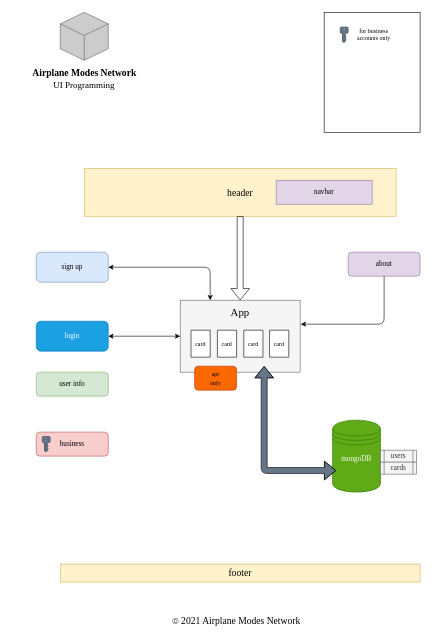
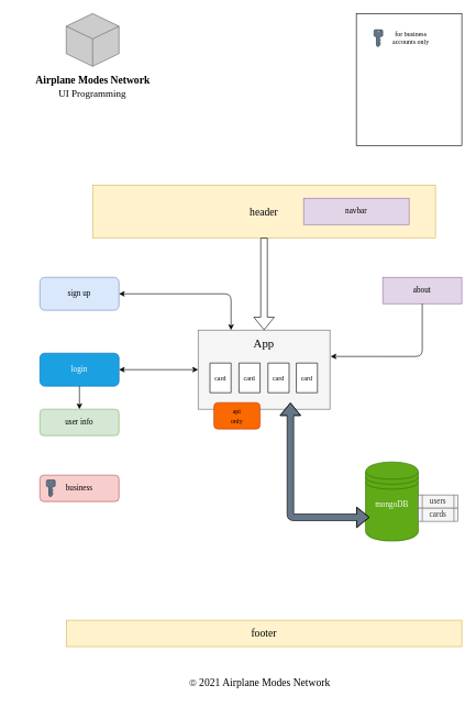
  <mxCell id="0" />
  <mxCell id="1" parent="0" />
  <mxCell id="2" value="" style="rounded=0;whiteSpace=wrap;html=1;fillColor=#f5f5f5;strokeColor=#666666;fontColor=#333333;fontFamily=Ubuntu;fontSource=https%3A%2F%2Ffonts.googleapis.com%2Fcss%3Ffamily%3DUbuntu;" parent="1" vertex="1"><mxGeometry x="300" y="500" width="200" height="120" as="geometry" /></mxCell>
  <mxCell id="3" value="" style="html=1;whiteSpace=wrap;shape=isoCube2;backgroundOutline=1;isoAngle=15;fontStyle=0;strokeColor=#666666;fontColor=#333333;gradientDirection=east;fillColor=#CCCCCC;fontFamily=Ubuntu;fontSource=https%3A%2F%2Ffonts.googleapis.com%2Fcss%3Ffamily%3DUbuntu;" parent="1" vertex="1"><mxGeometry x="100" y="20" width="80" height="80" as="geometry" /></mxCell>
  <mxCell id="4" value="Airplane Modes Network" style="text;strokeColor=none;fillColor=none;html=1;fontSize=16;fontStyle=1;verticalAlign=middle;align=center;fontFamily=Ubuntu;fontSource=https%3A%2F%2Ffonts.googleapis.com%2Fcss%3Ffamily%3DUbuntu;" parent="1" vertex="1"><mxGeometry x="20" y="100" width="240" height="40" as="geometry" /></mxCell>
  <mxCell id="5" value="&lt;font style=&quot;font-size: 15px;&quot;&gt;UI Programming&lt;/font&gt;" style="text;html=1;strokeColor=none;fillColor=none;align=center;verticalAlign=middle;whiteSpace=wrap;rounded=0;fontFamily=Ubuntu;fontSize=15;fontSource=https%3A%2F%2Ffonts.googleapis.com%2Fcss%3Ffamily%3DUbuntu;" parent="1" vertex="1"><mxGeometry x="60" y="130" width="160" height="20" as="geometry" /></mxCell>
  <mxCell id="6" value="header" style="rounded=0;whiteSpace=wrap;html=1;fontFamily=Ubuntu;fontSize=16;fillColor=#fff2cc;strokeColor=#d6b656;fontSource=https%3A%2F%2Ffonts.googleapis.com%2Fcss%3Ffamily%3DUbuntu;" parent="1" vertex="1"><mxGeometry x="140" y="280" width="520" height="80" as="geometry" /></mxCell>
- <mxCell id="7" value="footer" style="rounded=0;whiteSpace=wrap;html=1;fontFamily=Ubuntu;fontSize=16;fontSource=https%3A%2F%2Ffonts.googleapis.com%2Fcss%3Ffamily%3DUbuntu;fillColor=#fff2cc;strokeColor=#d6b656;" parent="1" vertex="1"><mxGeometry x="100" y="940" width="600" height="30" as="geometry" /></mxCell>
+ <mxCell id="7" value="footer" style="rounded=0;whiteSpace=wrap;html=1;fontFamily=Ubuntu;fontSize=16;fontSource=https%3A%2F%2Ffonts.googleapis.com%2Fcss%3Ffamily%3DUbuntu;fillColor=#fff2cc;strokeColor=#d6b656;" parent="1" vertex="1"><mxGeometry x="100" y="940" width="600" height="40" as="geometry" /></mxCell>
  <mxCell id="8" value="&lt;span style=&quot;color: rgb(34 , 34 , 34) ; font-family: &amp;#34;ddg_proximanova&amp;#34; , &amp;#34;ddg_proximanova_ui_0&amp;#34; , &amp;#34;ddg_proximanova_ui_1&amp;#34; , &amp;#34;ddg_proximanova_ui_2&amp;#34; , &amp;#34;ddg_proximanova_ui_3&amp;#34; , &amp;#34;ddg_proximanova_ui_4&amp;#34; , &amp;#34;ddg_proximanova_ui_5&amp;#34; , &amp;#34;ddg_proximanova_ui_6&amp;#34; , &amp;#34;proxima nova&amp;#34; , &amp;#34;helvetica neue&amp;#34; , &amp;#34;helvetica&amp;#34; , &amp;#34;segoe ui&amp;#34; , &amp;#34;nimbus sans l&amp;#34; , &amp;#34;liberation sans&amp;#34; , &amp;#34;open sans&amp;#34; , &amp;#34;freesans&amp;#34; , &amp;#34;arial&amp;#34; , sans-serif ; font-size: 14.4px ; text-align: left ; background-color: rgb(255 , 255 , 255)&quot;&gt;©&lt;/span&gt;&amp;nbsp;2021 Airplane Modes Network" style="text;html=1;strokeColor=none;fillColor=none;align=center;verticalAlign=middle;whiteSpace=wrap;rounded=0;fontFamily=Ubuntu;fontSize=16;fontSource=https%3A%2F%2Ffonts.googleapis.com%2Fcss%3Ffamily%3DUbuntu;" parent="1" vertex="1"><mxGeometry x="234" y="1020" width="320" height="30" as="geometry" /></mxCell>
  <mxCell id="9" value="navbar" style="whiteSpace=wrap;html=1;fontFamily=Ubuntu;fontSource=https%3A%2F%2Ffonts.googleapis.com%2Fcss%3Ffamily%3DUbuntu;fillColor=#e1d5e7;strokeColor=#9673a6;strokeWidth=1;perimeterSpacing=0;rounded=0;" parent="1" vertex="1"><mxGeometry x="460" y="300" width="160" height="40" as="geometry" /></mxCell>
- <mxCell id="10" value="&lt;font face=&quot;Ubuntu&quot; data-font-src=&quot;https://fonts.googleapis.com/css?family=Ubuntu&quot;&gt;about&lt;/font&gt;" style="rounded=1;whiteSpace=wrap;html=1;fillColor=#e1d5e7;strokeColor=#9673a6;" parent="1" vertex="1"><mxGeometry x="580" y="420" width="120" height="40" as="geometry" /></mxCell>
+ <mxCell id="10" value="&lt;font face=&quot;Ubuntu&quot; data-font-src=&quot;https://fonts.googleapis.com/css?family=Ubuntu&quot;&gt;about&lt;/font&gt;" style="whiteSpace=wrap;html=1;fillColor=#e1d5e7;strokeColor=#9673a6;rounded=0;" parent="1" vertex="1"><mxGeometry x="580" y="420" width="120" height="40" as="geometry" /></mxCell>
  <mxCell id="11" value="&lt;font face=&quot;Ubuntu&quot; data-font-src=&quot;https://fonts.googleapis.com/css?family=Ubuntu&quot;&gt;sign up&lt;/font&gt;" style="rounded=1;whiteSpace=wrap;html=1;fillColor=#dae8fc;strokeColor=#6c8ebf;" parent="1" vertex="1"><mxGeometry x="60" y="420" width="120" height="50" as="geometry" /></mxCell>
  <mxCell id="12" value="&lt;font face=&quot;Ubuntu&quot; data-font-src=&quot;https://fonts.googleapis.com/css?family=Ubuntu&quot;&gt;login&lt;/font&gt;" style="rounded=1;whiteSpace=wrap;html=1;fillColor=#1ba1e2;strokeColor=#006EAF;fontColor=#ffffff;" parent="1" vertex="1"><mxGeometry x="60" y="535" width="120" height="50" as="geometry" /></mxCell>
  <mxCell id="13" value="&lt;font face=&quot;Ubuntu&quot; data-font-src=&quot;https://fonts.googleapis.com/css?family=Ubuntu&quot;&gt;mongoDB&lt;br&gt;&lt;br&gt;&lt;br&gt;&lt;/font&gt;" style="shape=datastore;whiteSpace=wrap;html=1;fillColor=#60a917;strokeColor=#2D7600;fontColor=#ffffff;" parent="1" vertex="1"><mxGeometry x="554" y="700" width="80" height="120" as="geometry" /></mxCell>
  <mxCell id="14" value="" style="endArrow=classic;startArrow=classic;html=1;fillColor=#647687;shadow=0;strokeWidth=1;shape=flexArrow;" parent="1" edge="1"><mxGeometry width="100" height="100" relative="1" as="geometry"><mxPoint x="560" y="784" as="sourcePoint" /><mxPoint x="440" y="610" as="targetPoint" /><Array as="points"><mxPoint x="440" y="784" /></Array></mxGeometry></mxCell>
  <mxCell id="15" value="" style="endArrow=classic;startArrow=classic;html=1;shadow=0;strokeColor=#000000;strokeWidth=1;exitX=0.25;exitY=0;exitDx=0;exitDy=0;" parent="1" source="2" target="11" edge="1"><mxGeometry width="50" height="50" relative="1" as="geometry"><mxPoint x="350" y="445" as="sourcePoint" /><mxPoint x="420" y="530" as="targetPoint" /><Array as="points"><mxPoint x="350" y="445" /></Array></mxGeometry></mxCell>
  <mxCell id="16" value="" style="endArrow=classic;startArrow=classic;html=1;shadow=0;strokeColor=#000000;strokeWidth=1;entryX=0;entryY=0.5;entryDx=0;entryDy=0;exitX=1;exitY=0.5;exitDx=0;exitDy=0;" parent="1" source="12" target="2" edge="1"><mxGeometry width="50" height="50" relative="1" as="geometry"><mxPoint x="180" y="520" as="sourcePoint" /><mxPoint x="280" y="519" as="targetPoint" /><Array as="points" /></mxGeometry></mxCell>
  <mxCell id="17" value="" style="shape=flexArrow;endArrow=classic;html=1;shadow=0;strokeColor=#000000;strokeWidth=1;entryX=0.5;entryY=0;entryDx=0;entryDy=0;" parent="1" target="2" edge="1"><mxGeometry width="50" height="50" relative="1" as="geometry"><mxPoint x="400" y="360" as="sourcePoint" /><mxPoint x="400" y="520" as="targetPoint" /></mxGeometry></mxCell>
  <mxCell id="18" value="" style="endArrow=classic;html=1;shadow=0;strokeColor=#000000;strokeWidth=1;entryX=1.005;entryY=0.333;entryDx=0;entryDy=0;entryPerimeter=0;exitX=0.5;exitY=1;exitDx=0;exitDy=0;" parent="1" source="10" target="2" edge="1"><mxGeometry width="50" height="50" relative="1" as="geometry"><mxPoint x="350" y="470" as="sourcePoint" /><mxPoint x="400" y="420" as="targetPoint" /><Array as="points"><mxPoint x="640" y="540" /></Array></mxGeometry></mxCell>
  <mxCell id="19" value="&lt;p&gt;&lt;font style=&quot;font-size: 12px&quot;&gt;users&lt;/font&gt;&lt;/p&gt;" style="shape=process;whiteSpace=wrap;html=1;backgroundOutline=1;fillColor=#f5f5f5;strokeColor=#666666;fontFamily=Ubuntu;fontSource=https%3A%2F%2Ffonts.googleapis.com%2Fcss%3Ffamily%3DUbuntu;fontSize=14;fontColor=#333333;" parent="1" vertex="1"><mxGeometry x="634" y="750" width="60" height="20" as="geometry" /></mxCell>
  <mxCell id="20" value="&lt;font style=&quot;font-size: 12px&quot;&gt;cards&lt;/font&gt;" style="shape=process;whiteSpace=wrap;html=1;backgroundOutline=1;fillColor=#f5f5f5;strokeColor=#666666;fontFamily=Ubuntu;fontSource=https%3A%2F%2Ffonts.googleapis.com%2Fcss%3Ffamily%3DUbuntu;fontSize=14;fontColor=#333333;" parent="1" vertex="1"><mxGeometry x="634" y="770" width="60" height="20" as="geometry" /></mxCell>
  <mxCell id="21" value="&lt;font face=&quot;Ubuntu&quot; data-font-src=&quot;https://fonts.googleapis.com/css?family=Ubuntu&quot;&gt;user info&lt;/font&gt;" style="rounded=1;whiteSpace=wrap;html=1;fillColor=#d5e8d4;strokeColor=#82b366;" parent="1" vertex="1"><mxGeometry x="60" y="620" width="120" height="40" as="geometry" /></mxCell>
+ <mxCell id="22" value="" style="endArrow=classic;html=1;fontFamily=Ubuntu;fontSource=https%3A%2F%2Ffonts.googleapis.com%2Fcss%3Ffamily%3DUbuntu;fontSize=14;endSize=6;strokeWidth=1;entryX=0.5;entryY=0;entryDx=0;entryDy=0;exitX=0.5;exitY=1;exitDx=0;exitDy=0;" parent="1" source="12" target="21" edge="1"><mxGeometry width="50" height="50" relative="1" as="geometry"><mxPoint x="120" y="590" as="sourcePoint" /><mxPoint x="420" y="680" as="targetPoint" /></mxGeometry></mxCell>
  <mxCell id="23" value="&lt;font face=&quot;Ubuntu&quot; data-font-src=&quot;https://fonts.googleapis.com/css?family=Ubuntu&quot; style=&quot;font-size: 18px&quot;&gt;App&lt;/font&gt;" style="text;html=1;strokeColor=none;fillColor=none;align=center;verticalAlign=middle;whiteSpace=wrap;rounded=0;" parent="1" vertex="1"><mxGeometry x="380" y="510" width="40" height="20" as="geometry" /></mxCell>
  <mxCell id="24" value="&lt;font style=&quot;font-size: 10px&quot; face=&quot;Ubuntu&quot; data-font-src=&quot;https://fonts.googleapis.com/css?family=Ubuntu&quot;&gt;card&lt;/font&gt;" style="shape=card;whiteSpace=wrap;html=1;size=0;" parent="1" vertex="1"><mxGeometry x="318" y="550" width="32" height="45" as="geometry" /></mxCell>
  <mxCell id="25" value="&lt;span style=&quot;font-family: &amp;#34;ubuntu&amp;#34; ; font-size: 10px&quot;&gt;card&lt;/span&gt;" style="shape=card;whiteSpace=wrap;html=1;size=0;" parent="1" vertex="1"><mxGeometry x="362" y="550" width="32" height="45" as="geometry" /></mxCell>
  <mxCell id="26" value="&lt;span style=&quot;font-family: &amp;#34;ubuntu&amp;#34; ; font-size: 10px&quot;&gt;card&lt;/span&gt;" style="shape=card;whiteSpace=wrap;html=1;size=0;" parent="1" vertex="1"><mxGeometry x="406" y="550" width="32" height="45" as="geometry" /></mxCell>
  <mxCell id="27" value="&lt;span style=&quot;font-family: &amp;#34;ubuntu&amp;#34; ; font-size: 10px&quot;&gt;card&lt;/span&gt;" style="shape=card;whiteSpace=wrap;html=1;size=0;" parent="1" vertex="1"><mxGeometry x="449" y="550" width="32" height="45" as="geometry" /></mxCell>
  <mxCell id="28" value="&lt;font face=&quot;JetBrains Mono&quot;&gt;&lt;span style=&quot;font-size: 10px&quot;&gt;api&lt;br&gt;only&lt;br&gt;&lt;/span&gt;&lt;/font&gt;" style="rounded=1;whiteSpace=wrap;html=1;fillColor=#fa6800;strokeColor=#C73500;fontColor=#000000;" parent="1" vertex="1"><mxGeometry x="324" y="610" width="70" height="40" as="geometry" /></mxCell>
  <mxCell id="29" value="&lt;font face=&quot;Ubuntu&quot; data-font-src=&quot;https://fonts.googleapis.com/css?family=Ubuntu&quot;&gt;business&lt;br&gt;&lt;/font&gt;" style="rounded=1;whiteSpace=wrap;html=1;fillColor=#f8cecc;strokeColor=#b85450;" vertex="1" parent="1"><mxGeometry x="60" y="720" width="120" height="40" as="geometry" /></mxCell>
  <mxCell id="30" value="" style="aspect=fixed;pointerEvents=1;shadow=0;dashed=0;html=1;strokeColor=#314354;labelPosition=center;verticalLabelPosition=bottom;verticalAlign=top;align=center;fillColor=#647687;shape=mxgraph.mscae.enterprise.key_permissions;fontFamily=Ubuntu;fontSource=https%3A%2F%2Ffonts.googleapis.com%2Fcss%3Ffamily%3DUbuntu;fontSize=10;fontColor=#ffffff;" vertex="1" parent="1"><mxGeometry x="70" y="727.31" width="13.2" height="25.38" as="geometry" /></mxCell>
  <mxCell id="31" value="" style="rounded=0;whiteSpace=wrap;html=1;fontFamily=Ubuntu;fontSource=https%3A%2F%2Ffonts.googleapis.com%2Fcss%3Ffamily%3DUbuntu;fontSize=10;" vertex="1" parent="1"><mxGeometry x="540" y="20" width="160" height="200" as="geometry" /></mxCell>
  <mxCell id="32" value="for business accounts only" style="text;html=1;strokeColor=none;fillColor=none;align=center;verticalAlign=middle;whiteSpace=wrap;rounded=0;fontFamily=Ubuntu;fontSource=https%3A%2F%2Ffonts.googleapis.com%2Fcss%3Ffamily%3DUbuntu;fontSize=10;" vertex="1" parent="1"><mxGeometry x="590" y="47.31" width="66" height="20" as="geometry" /></mxCell>
  <mxCell id="33" value="" style="aspect=fixed;pointerEvents=1;shadow=0;dashed=0;html=1;strokeColor=#314354;labelPosition=center;verticalLabelPosition=bottom;verticalAlign=top;align=center;fillColor=#647687;shape=mxgraph.mscae.enterprise.key_permissions;fontFamily=Ubuntu;fontSource=https%3A%2F%2Ffonts.googleapis.com%2Fcss%3Ffamily%3DUbuntu;fontSize=10;fontColor=#ffffff;" vertex="1" parent="1"><mxGeometry x="566.8" y="44.62" width="13.2" height="25.38" as="geometry" /></mxCell>
